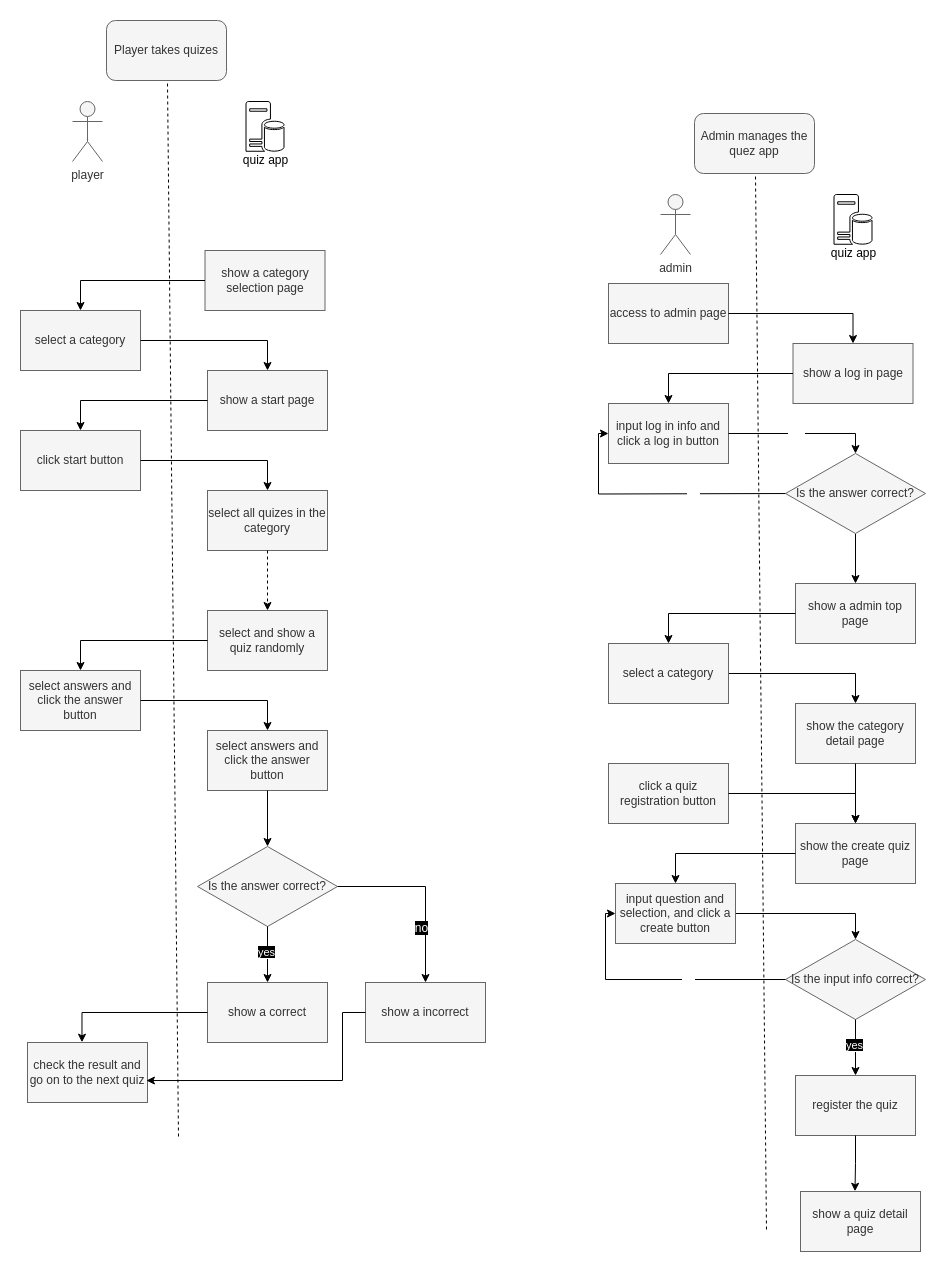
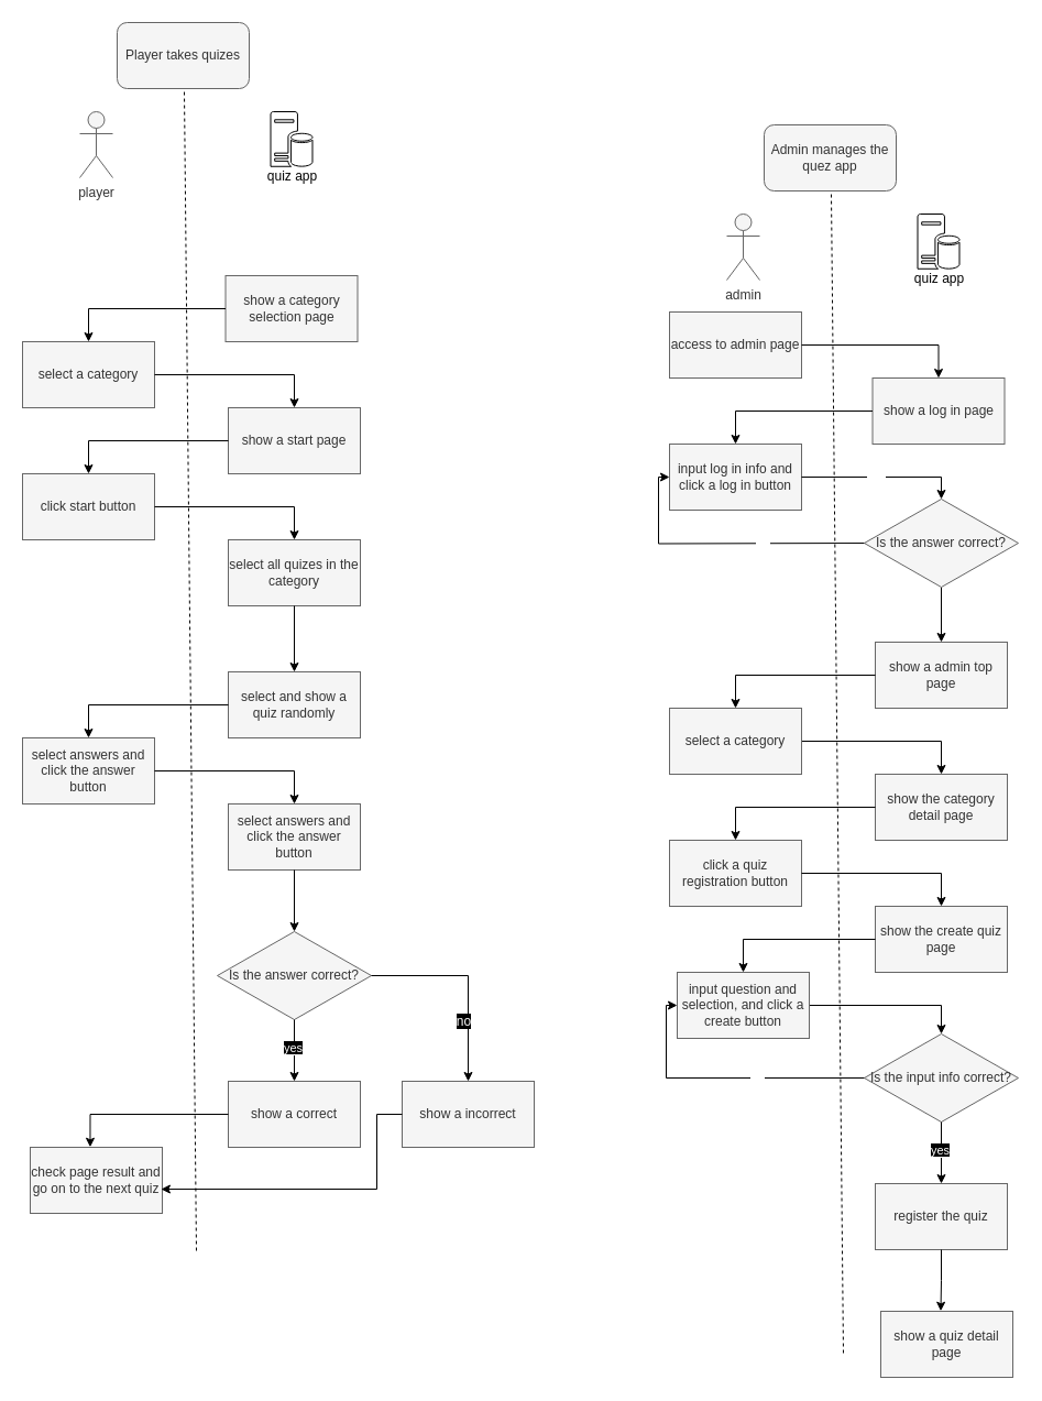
  <mxCell id="0" />
  <mxCell id="1" parent="0" />
  <mxCell id="2" value="" style="group" vertex="1" connectable="0" parent="1"><mxGeometry x="20" y="20" width="465" height="1082" as="geometry" /></mxCell>
  <mxCell id="3" value="Player takes quizes" style="rounded=1;whiteSpace=wrap;html=1;fillColor=#f5f5f5;fontColor=#333333;strokeColor=#666666;" vertex="1" parent="2"><mxGeometry x="86" width="120" height="60" as="geometry" /></mxCell>
  <mxCell id="4" value="player" style="shape=umlActor;verticalLabelPosition=bottom;verticalAlign=top;html=1;outlineConnect=0;fillColor=#f5f5f5;fontColor=#333333;strokeColor=#666666;" vertex="1" parent="2"><mxGeometry x="52" y="81" width="30" height="60" as="geometry" /></mxCell>
  <mxCell id="5" value="" style="group" vertex="1" connectable="0" parent="2"><mxGeometry x="213" y="81" width="63" height="72" as="geometry" /></mxCell>
  <mxCell id="6" value="" style="sketch=0;pointerEvents=1;shadow=0;dashed=0;html=1;labelPosition=center;verticalLabelPosition=bottom;verticalAlign=top;align=center;shape=mxgraph.mscae.enterprise.database_server;" vertex="1" parent="5"><mxGeometry x="12.5" width="38" height="50" as="geometry" /></mxCell>
  <mxCell id="7" value="&lt;font color=&quot;#000000&quot;&gt;quiz app&lt;/font&gt;" style="text;html=1;align=center;verticalAlign=middle;resizable=0;points=[];autosize=1;strokeColor=none;fillColor=none;" vertex="1" parent="5"><mxGeometry y="46" width="63" height="26" as="geometry" /></mxCell>
  <mxCell id="8" value="show a category selection page" style="rounded=0;whiteSpace=wrap;html=1;fontColor=#333333;fillColor=#f5f5f5;strokeColor=#666666;" vertex="1" parent="2"><mxGeometry x="184.5" y="230" width="120" height="60" as="geometry" /></mxCell>
  <mxCell id="9" value="select a category" style="rounded=0;whiteSpace=wrap;html=1;fontColor=#333333;fillColor=#f5f5f5;strokeColor=#666666;" vertex="1" parent="2"><mxGeometry y="290" width="120" height="60" as="geometry" /></mxCell>
  <mxCell id="10" style="edgeStyle=orthogonalEdgeStyle;rounded=0;html=1;entryX=0.5;entryY=0;entryDx=0;entryDy=0;strokeColor=#000000;fontColor=#000000;" edge="1" parent="2" source="8" target="9"><mxGeometry relative="1" as="geometry" /></mxCell>
  <mxCell id="11" value="show a start page" style="rounded=0;whiteSpace=wrap;html=1;fontColor=#333333;fillColor=#f5f5f5;strokeColor=#666666;" vertex="1" parent="2"><mxGeometry x="187" y="350" width="120" height="60" as="geometry" /></mxCell>
  <mxCell id="12" style="edgeStyle=orthogonalEdgeStyle;rounded=0;html=1;entryX=0.5;entryY=0;entryDx=0;entryDy=0;strokeColor=#000000;fontColor=#000000;" edge="1" parent="2" source="9" target="11"><mxGeometry relative="1" as="geometry" /></mxCell>
  <mxCell id="13" value="click start button" style="rounded=0;whiteSpace=wrap;html=1;fontColor=#333333;fillColor=#f5f5f5;strokeColor=#666666;" vertex="1" parent="2"><mxGeometry y="410" width="120" height="60" as="geometry" /></mxCell>
  <mxCell id="14" style="edgeStyle=orthogonalEdgeStyle;rounded=0;html=1;entryX=0.5;entryY=0;entryDx=0;entryDy=0;strokeColor=#000000;fontColor=#000000;" edge="1" parent="2" source="11" target="13"><mxGeometry relative="1" as="geometry" /></mxCell>
  <mxCell id="15" value="select all quizes in the category" style="rounded=0;whiteSpace=wrap;html=1;fontColor=#333333;fillColor=#f5f5f5;strokeColor=#666666;" vertex="1" parent="2"><mxGeometry x="187" y="470" width="120" height="60" as="geometry" /></mxCell>
  <mxCell id="16" style="edgeStyle=orthogonalEdgeStyle;rounded=0;html=1;entryX=0.5;entryY=0;entryDx=0;entryDy=0;strokeColor=#000000;fontColor=#000000;" edge="1" parent="2" source="13" target="15"><mxGeometry relative="1" as="geometry" /></mxCell>
  <mxCell id="17" value="select and show a quiz randomly" style="rounded=0;whiteSpace=wrap;html=1;fontColor=#333333;fillColor=#f5f5f5;strokeColor=#666666;" vertex="1" parent="2"><mxGeometry x="187" y="590" width="120" height="60" as="geometry" /></mxCell>
- <mxCell id="18" style="edgeStyle=orthogonalEdgeStyle;rounded=0;html=1;entryX=0.5;entryY=0;entryDx=0;entryDy=0;strokeColor=#000000;fontColor=#000000;dashed=1;" edge="1" parent="2" source="15" target="17"><mxGeometry relative="1" as="geometry" /></mxCell>
+ <mxCell id="18" style="edgeStyle=orthogonalEdgeStyle;rounded=0;html=1;entryX=0.5;entryY=0;entryDx=0;entryDy=0;strokeColor=#000000;fontColor=#000000;" edge="1" parent="2" source="15" target="17"><mxGeometry relative="1" as="geometry" /></mxCell>
  <mxCell id="19" value="select answers and click the answer button" style="rounded=0;whiteSpace=wrap;html=1;fontColor=#333333;fillColor=#f5f5f5;strokeColor=#666666;" vertex="1" parent="2"><mxGeometry y="650" width="120" height="60" as="geometry" /></mxCell>
  <mxCell id="20" style="edgeStyle=orthogonalEdgeStyle;rounded=0;html=1;entryX=0.5;entryY=0;entryDx=0;entryDy=0;strokeColor=#000000;fontColor=#000000;" edge="1" parent="2" source="17" target="19"><mxGeometry relative="1" as="geometry" /></mxCell>
  <mxCell id="21" value="select answers and click the answer button" style="rounded=0;whiteSpace=wrap;html=1;fontColor=#333333;fillColor=#f5f5f5;strokeColor=#666666;" vertex="1" parent="2"><mxGeometry x="187" y="710" width="120" height="60" as="geometry" /></mxCell>
  <mxCell id="22" style="edgeStyle=orthogonalEdgeStyle;rounded=0;html=1;entryX=0.5;entryY=0;entryDx=0;entryDy=0;strokeColor=#000000;fontColor=#000000;" edge="1" parent="2" source="19" target="21"><mxGeometry relative="1" as="geometry" /></mxCell>
  <mxCell id="23" value="Is the answer correct?" style="rhombus;whiteSpace=wrap;html=1;fontColor=#333333;fillColor=#f5f5f5;strokeColor=#666666;" vertex="1" parent="2"><mxGeometry x="177" y="826" width="140" height="80" as="geometry" /></mxCell>
  <mxCell id="24" style="edgeStyle=orthogonalEdgeStyle;rounded=0;html=1;entryX=0.5;entryY=0;entryDx=0;entryDy=0;strokeColor=#000000;fontColor=#000000;" edge="1" parent="2" source="21" target="23"><mxGeometry relative="1" as="geometry" /></mxCell>
  <mxCell id="25" value="show a correct" style="rounded=0;whiteSpace=wrap;html=1;fontColor=#333333;fillColor=#f5f5f5;strokeColor=#666666;" vertex="1" parent="2"><mxGeometry x="187" y="962" width="120" height="60" as="geometry" /></mxCell>
  <mxCell id="26" style="edgeStyle=orthogonalEdgeStyle;rounded=0;html=1;entryX=0.5;entryY=0;entryDx=0;entryDy=0;strokeColor=#000000;fontColor=#000000;" edge="1" parent="2" source="23" target="25"><mxGeometry relative="1" as="geometry" /></mxCell>
  <mxCell id="27" value="&lt;font style=&quot;background-color: rgb(0, 0, 0);&quot; color=&quot;#ffffff&quot;&gt;yes&lt;/font&gt;" style="edgeLabel;html=1;align=center;verticalAlign=middle;resizable=0;points=[];fontColor=#000000;" vertex="1" connectable="0" parent="26"><mxGeometry x="-0.121" y="-2" relative="1" as="geometry"><mxPoint as="offset" /></mxGeometry></mxCell>
  <mxCell id="28" value="show a incorrect" style="rounded=0;whiteSpace=wrap;html=1;fontColor=#333333;fillColor=#f5f5f5;strokeColor=#666666;" vertex="1" parent="2"><mxGeometry x="345" y="962" width="120" height="60" as="geometry" /></mxCell>
  <mxCell id="29" style="edgeStyle=orthogonalEdgeStyle;rounded=0;html=1;entryX=0.5;entryY=0;entryDx=0;entryDy=0;strokeColor=#000000;fontColor=#000000;" edge="1" parent="2" source="23" target="28"><mxGeometry relative="1" as="geometry" /></mxCell>
- <mxCell id="30" value="check the result and go on to the next quiz" style="rounded=0;whiteSpace=wrap;html=1;fontColor=#333333;fillColor=#f5f5f5;strokeColor=#666666;" vertex="1" parent="2"><mxGeometry x="7" y="1022" width="120" height="60" as="geometry" /></mxCell>
+ <mxCell id="30" value="check page result and go on to the next quiz" style="rounded=0;whiteSpace=wrap;html=1;fontColor=#333333;fillColor=#f5f5f5;strokeColor=#666666;" vertex="1" parent="2"><mxGeometry x="7" y="1022" width="120" height="60" as="geometry" /></mxCell>
  <mxCell id="31" style="edgeStyle=orthogonalEdgeStyle;rounded=0;html=1;entryX=0.454;entryY=-0.004;entryDx=0;entryDy=0;entryPerimeter=0;strokeColor=#000000;fontColor=#000000;" edge="1" parent="2" source="25" target="30"><mxGeometry relative="1" as="geometry" /></mxCell>
  <mxCell id="32" style="edgeStyle=orthogonalEdgeStyle;rounded=0;html=1;entryX=0.991;entryY=0.634;entryDx=0;entryDy=0;entryPerimeter=0;strokeColor=#000000;fontColor=#000000;" edge="1" parent="2" source="28" target="30"><mxGeometry relative="1" as="geometry"><Array as="points"><mxPoint x="322" y="992" /><mxPoint x="322" y="1060" /></Array></mxGeometry></mxCell>
  <mxCell id="33" value="&lt;font style=&quot;background-color: rgb(0, 0, 0);&quot;&gt;no&lt;/font&gt;" style="text;html=1;align=center;verticalAlign=middle;resizable=0;points=[];autosize=1;strokeColor=none;fillColor=none;fontColor=#FFFFFF;" vertex="1" parent="2"><mxGeometry x="385" y="895" width="31" height="26" as="geometry" /></mxCell>
  <mxCell id="34" value="" style="endArrow=none;dashed=1;html=1;fontColor=#000000;strokeColor=#000000;" edge="1" parent="2"><mxGeometry width="50" height="50" relative="1" as="geometry"><mxPoint x="158" y="1116" as="sourcePoint" /><mxPoint x="147" y="63" as="targetPoint" /></mxGeometry></mxCell>
  <mxCell id="35" value="Admin manages the quez app" style="rounded=1;whiteSpace=wrap;html=1;fillColor=#f5f5f5;fontColor=#333333;strokeColor=#666666;" vertex="1" parent="1"><mxGeometry x="694" y="113" width="120" height="60" as="geometry" /></mxCell>
  <mxCell id="36" value="admin" style="shape=umlActor;verticalLabelPosition=bottom;verticalAlign=top;html=1;outlineConnect=0;fillColor=#f5f5f5;fontColor=#333333;strokeColor=#666666;" vertex="1" parent="1"><mxGeometry x="660" y="194" width="30" height="60" as="geometry" /></mxCell>
  <mxCell id="37" value="" style="group" vertex="1" connectable="0" parent="1"><mxGeometry x="821" y="194" width="63" height="72" as="geometry" /></mxCell>
  <mxCell id="38" value="" style="sketch=0;pointerEvents=1;shadow=0;dashed=0;html=1;labelPosition=center;verticalLabelPosition=bottom;verticalAlign=top;align=center;shape=mxgraph.mscae.enterprise.database_server;" vertex="1" parent="37"><mxGeometry x="12.5" width="38" height="50" as="geometry" /></mxCell>
  <mxCell id="39" value="&lt;font color=&quot;#000000&quot;&gt;quiz app&lt;/font&gt;" style="text;html=1;align=center;verticalAlign=middle;resizable=0;points=[];autosize=1;strokeColor=none;fillColor=none;" vertex="1" parent="37"><mxGeometry y="46" width="63" height="26" as="geometry" /></mxCell>
  <mxCell id="40" value="access to admin page" style="rounded=0;whiteSpace=wrap;html=1;fontColor=#333333;fillColor=#f5f5f5;strokeColor=#666666;" vertex="1" parent="1"><mxGeometry x="608" y="283" width="120" height="60" as="geometry" /></mxCell>
  <mxCell id="41" value="show a log in page" style="rounded=0;whiteSpace=wrap;html=1;fontColor=#333333;fillColor=#f5f5f5;strokeColor=#666666;" vertex="1" parent="1"><mxGeometry x="792.5" y="343" width="120" height="60" as="geometry" /></mxCell>
  <mxCell id="42" style="edgeStyle=orthogonalEdgeStyle;html=1;entryX=0.5;entryY=0;entryDx=0;entryDy=0;strokeColor=#000000;fontColor=#000000;rounded=0;" edge="1" parent="1" source="40" target="41"><mxGeometry relative="1" as="geometry" /></mxCell>
  <mxCell id="43" value="input log in info and click a log in button" style="rounded=0;whiteSpace=wrap;html=1;fontColor=#333333;fillColor=#f5f5f5;strokeColor=#666666;" vertex="1" parent="1"><mxGeometry x="608" y="403" width="120" height="60" as="geometry" /></mxCell>
  <mxCell id="44" style="edgeStyle=orthogonalEdgeStyle;rounded=0;html=1;entryX=0.5;entryY=0;entryDx=0;entryDy=0;strokeColor=#000000;fontColor=#000000;" edge="1" parent="1" source="41" target="43"><mxGeometry relative="1" as="geometry" /></mxCell>
  <mxCell id="45" style="edgeStyle=orthogonalEdgeStyle;rounded=0;html=1;entryX=0.5;entryY=0;entryDx=0;entryDy=0;strokeColor=#000000;fontColor=#000000;" edge="1" parent="1" source="43" target="69"><mxGeometry relative="1" as="geometry"><mxPoint x="855" y="463" as="targetPoint" /></mxGeometry></mxCell>
  <mxCell id="46" value="yes" style="edgeLabel;html=1;align=center;verticalAlign=middle;resizable=0;points=[];fontColor=#FFFFFF;" vertex="1" connectable="0" parent="45"><mxGeometry x="-0.085" y="-1" relative="1" as="geometry"><mxPoint as="offset" /></mxGeometry></mxCell>
  <mxCell id="47" style="edgeStyle=orthogonalEdgeStyle;rounded=0;html=1;entryX=0.5;entryY=0;entryDx=0;entryDy=0;strokeColor=#000000;fontColor=#FFFFFF;" edge="1" parent="1" source="48" target="52"><mxGeometry relative="1" as="geometry" /></mxCell>
  <mxCell id="48" value="select a category" style="rounded=0;whiteSpace=wrap;html=1;fontColor=#333333;fillColor=#f5f5f5;strokeColor=#666666;" vertex="1" parent="1"><mxGeometry x="608" y="643" width="120" height="60" as="geometry" /></mxCell>
  <mxCell id="49" style="edgeStyle=orthogonalEdgeStyle;rounded=0;html=1;entryX=0;entryY=0.5;entryDx=0;entryDy=0;strokeColor=#000000;fontColor=#000000;" edge="1" parent="1" target="43"><mxGeometry relative="1" as="geometry"><mxPoint x="795" y="493" as="sourcePoint" /></mxGeometry></mxCell>
  <mxCell id="50" value="no" style="edgeLabel;html=1;align=center;verticalAlign=middle;resizable=0;points=[];fontColor=#FFFFFF;" vertex="1" connectable="0" parent="49"><mxGeometry x="-0.235" y="-1" relative="1" as="geometry"><mxPoint as="offset" /></mxGeometry></mxCell>
  <mxCell id="51" value="show a admin top page" style="rounded=0;whiteSpace=wrap;html=1;fontColor=#333333;fillColor=#f5f5f5;strokeColor=#666666;" vertex="1" parent="1"><mxGeometry x="795" y="583" width="120" height="60" as="geometry" /></mxCell>
  <mxCell id="52" value="show the category detail page" style="rounded=0;whiteSpace=wrap;html=1;fontColor=#333333;fillColor=#f5f5f5;strokeColor=#666666;" vertex="1" parent="1"><mxGeometry x="795" y="703" width="120" height="60" as="geometry" /></mxCell>
  <mxCell id="53" style="edgeStyle=orthogonalEdgeStyle;rounded=0;html=1;entryX=0.5;entryY=0;entryDx=0;entryDy=0;strokeColor=#000000;fontColor=#000000;" edge="1" parent="1" source="51" target="48"><mxGeometry relative="1" as="geometry" /></mxCell>
  <mxCell id="54" value="click a quiz registration button" style="rounded=0;whiteSpace=wrap;html=1;fontColor=#333333;fillColor=#f5f5f5;strokeColor=#666666;" vertex="1" parent="1"><mxGeometry x="608" y="763" width="120" height="60" as="geometry" /></mxCell>
- <mxCell id="55" style="edgeStyle=orthogonalEdgeStyle;rounded=0;html=1;strokeColor=#000000;fontColor=#000000;" edge="1" parent="1" source="52" target="56"><mxGeometry relative="1" as="geometry" /></mxCell>
+ <mxCell id="55" style="edgeStyle=orthogonalEdgeStyle;rounded=0;html=1;entryX=0.5;entryY=0;entryDx=0;entryDy=0;strokeColor=#000000;fontColor=#000000;" edge="1" parent="1" source="52" target="54"><mxGeometry relative="1" as="geometry" /></mxCell>
  <mxCell id="56" value="show the create quiz page" style="rounded=0;whiteSpace=wrap;html=1;fontColor=#333333;fillColor=#f5f5f5;strokeColor=#666666;" vertex="1" parent="1"><mxGeometry x="795" y="823" width="120" height="60" as="geometry" /></mxCell>
  <mxCell id="57" style="edgeStyle=orthogonalEdgeStyle;rounded=0;html=1;entryX=0.5;entryY=0;entryDx=0;entryDy=0;strokeColor=#000000;fontColor=#000000;" edge="1" parent="1" source="54" target="56"><mxGeometry relative="1" as="geometry" /></mxCell>
  <mxCell id="58" value="Is the input info correct?" style="rhombus;whiteSpace=wrap;html=1;fontColor=#333333;fillColor=#f5f5f5;strokeColor=#666666;" vertex="1" parent="1"><mxGeometry x="785" y="939" width="140" height="80" as="geometry" /></mxCell>
  <mxCell id="59" style="edgeStyle=orthogonalEdgeStyle;rounded=0;html=1;entryX=0.5;entryY=0;entryDx=0;entryDy=0;strokeColor=#000000;fontColor=#000000;" edge="1" parent="1" source="56" target="71"><mxGeometry relative="1" as="geometry" /></mxCell>
  <mxCell id="60" value="register the quiz" style="rounded=0;whiteSpace=wrap;html=1;fontColor=#333333;fillColor=#f5f5f5;strokeColor=#666666;" vertex="1" parent="1"><mxGeometry x="795" y="1075" width="120" height="60" as="geometry" /></mxCell>
  <mxCell id="61" style="edgeStyle=orthogonalEdgeStyle;rounded=0;html=1;entryX=0.5;entryY=0;entryDx=0;entryDy=0;strokeColor=#000000;fontColor=#000000;" edge="1" parent="1" source="58" target="60"><mxGeometry relative="1" as="geometry" /></mxCell>
  <mxCell id="62" value="&lt;font style=&quot;background-color: rgb(0, 0, 0);&quot; color=&quot;#ffffff&quot;&gt;yes&lt;/font&gt;" style="edgeLabel;html=1;align=center;verticalAlign=middle;resizable=0;points=[];fontColor=#000000;" vertex="1" connectable="0" parent="61"><mxGeometry x="-0.121" y="-2" relative="1" as="geometry"><mxPoint as="offset" /></mxGeometry></mxCell>
  <mxCell id="63" style="edgeStyle=orthogonalEdgeStyle;rounded=0;html=1;entryX=0;entryY=0.5;entryDx=0;entryDy=0;strokeColor=#000000;fontColor=#000000;" edge="1" parent="1" source="58" target="71"><mxGeometry relative="1" as="geometry" /></mxCell>
  <mxCell id="64" value="no" style="edgeLabel;html=1;align=center;verticalAlign=middle;resizable=0;points=[];fontColor=#FFFFFF;" vertex="1" connectable="0" parent="63"><mxGeometry x="-0.234" y="-3" relative="1" as="geometry"><mxPoint as="offset" /></mxGeometry></mxCell>
  <mxCell id="65" value="show a quiz detail page" style="rounded=0;whiteSpace=wrap;html=1;fontColor=#333333;fillColor=#f5f5f5;strokeColor=#666666;" vertex="1" parent="1"><mxGeometry x="800" y="1191" width="120" height="60" as="geometry" /></mxCell>
  <mxCell id="66" style="edgeStyle=orthogonalEdgeStyle;rounded=0;html=1;entryX=0.454;entryY=-0.004;entryDx=0;entryDy=0;entryPerimeter=0;strokeColor=#000000;fontColor=#000000;" edge="1" parent="1" source="60" target="65"><mxGeometry relative="1" as="geometry" /></mxCell>
  <mxCell id="67" value="" style="endArrow=none;dashed=1;html=1;fontColor=#000000;strokeColor=#000000;" edge="1" parent="1"><mxGeometry width="50" height="50" relative="1" as="geometry"><mxPoint x="766" y="1229" as="sourcePoint" /><mxPoint x="755" y="176" as="targetPoint" /></mxGeometry></mxCell>
  <mxCell id="68" style="edgeStyle=orthogonalEdgeStyle;rounded=0;html=1;entryX=0.5;entryY=0;entryDx=0;entryDy=0;strokeColor=#000000;fontColor=#FFFFFF;" edge="1" parent="1" source="69" target="51"><mxGeometry relative="1" as="geometry" /></mxCell>
  <mxCell id="69" value="Is the answer correct?" style="rhombus;whiteSpace=wrap;html=1;fontColor=#333333;fillColor=#f5f5f5;strokeColor=#666666;" vertex="1" parent="1"><mxGeometry x="785" y="453" width="140" height="80" as="geometry" /></mxCell>
  <mxCell id="70" style="edgeStyle=orthogonalEdgeStyle;rounded=0;html=1;entryX=0.5;entryY=0;entryDx=0;entryDy=0;strokeColor=#000000;fontColor=#FFFFFF;" edge="1" parent="1" source="71" target="58"><mxGeometry relative="1" as="geometry" /></mxCell>
  <mxCell id="71" value="input question and selection, and click a create button" style="rounded=0;whiteSpace=wrap;html=1;fontColor=#333333;fillColor=#f5f5f5;strokeColor=#666666;" vertex="1" parent="1"><mxGeometry x="615" y="883" width="120" height="60" as="geometry" /></mxCell>
